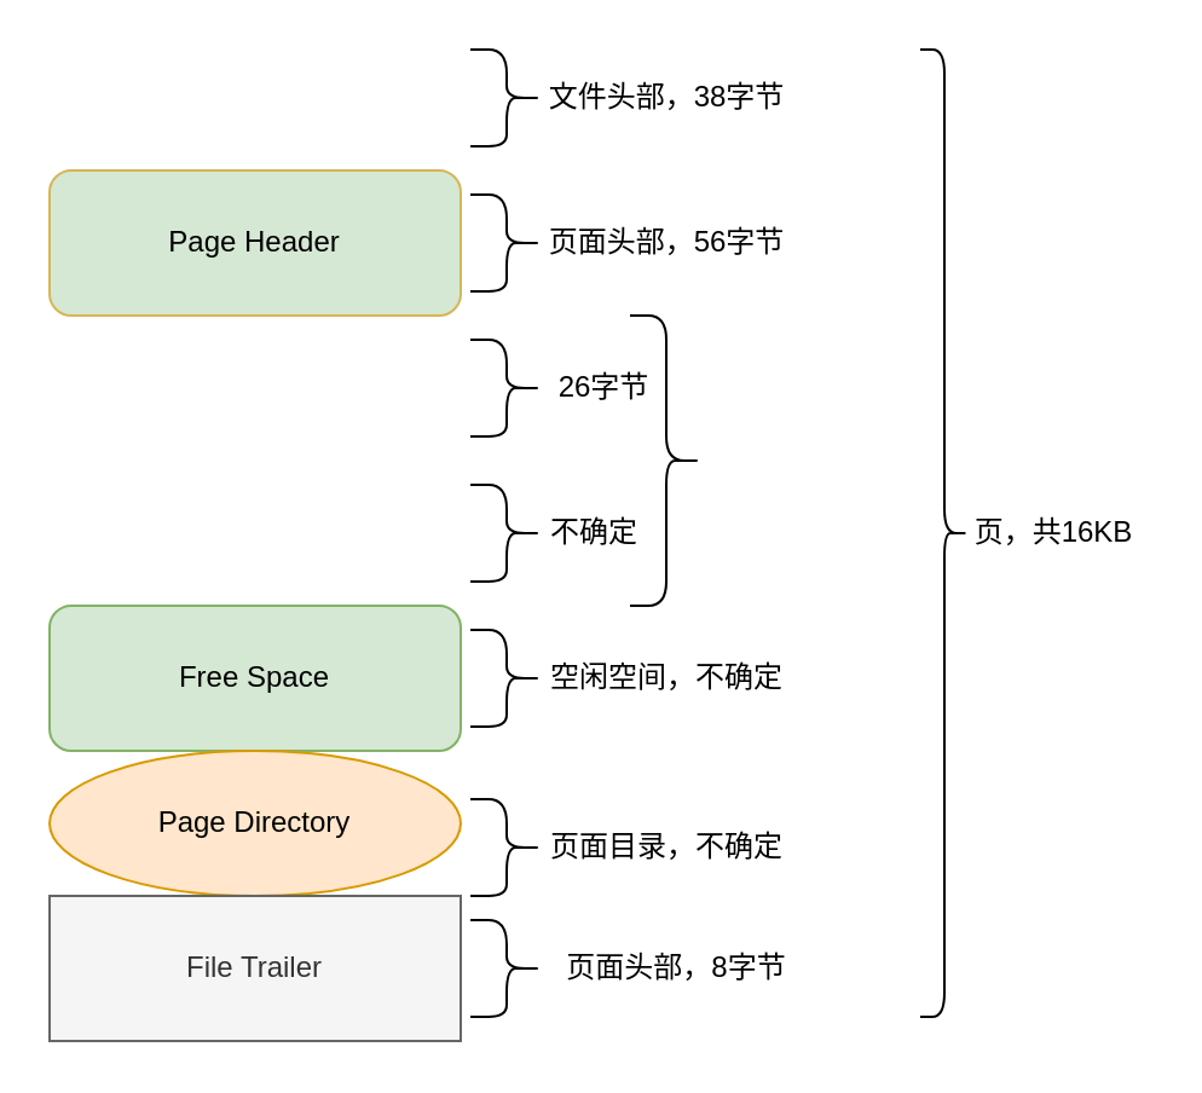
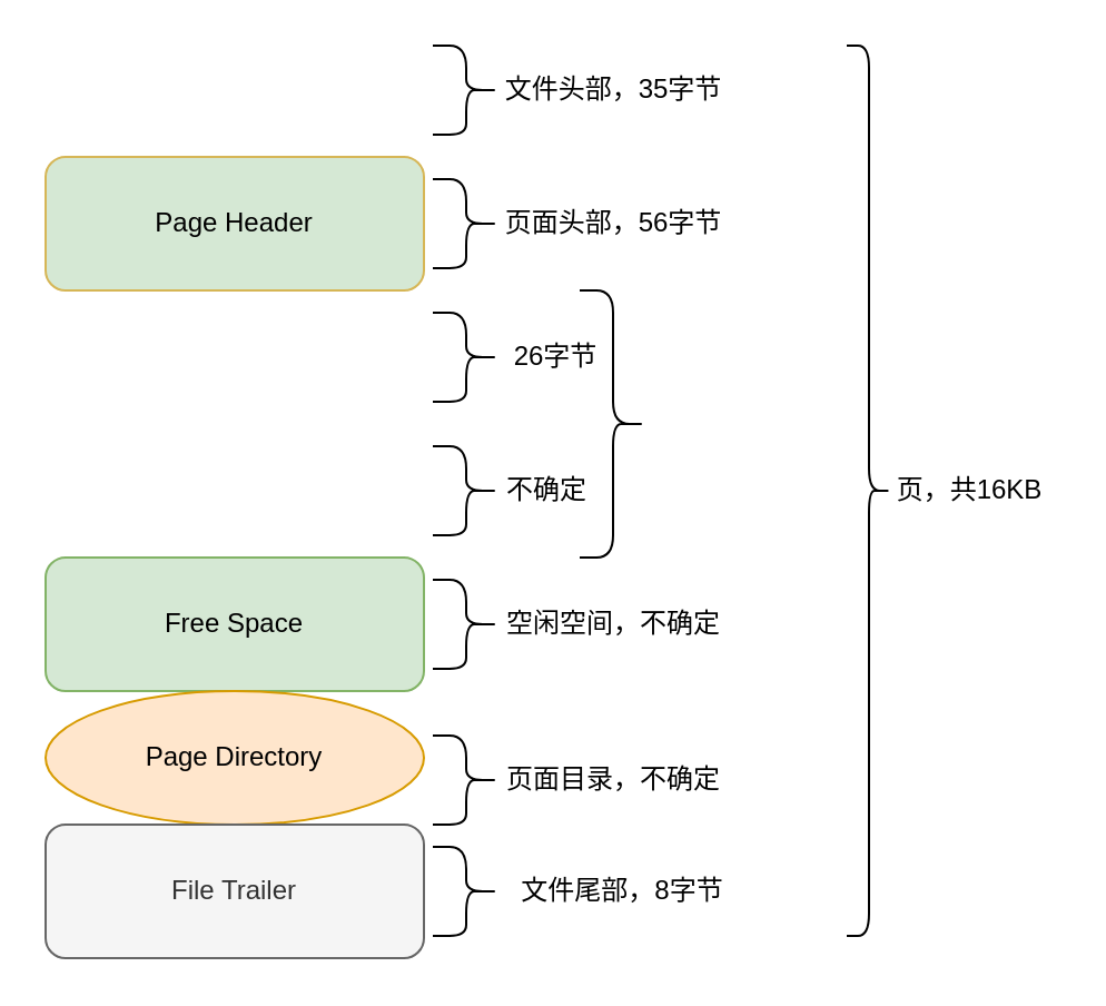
  <mxCell id="0" />
  <mxCell id="1" parent="0" />
  <mxCell id="2" value="Page Header" style="rounded=1;whiteSpace=wrap;html=1;fillColor=#d5e8d4;strokeColor=#d6b656;" parent="1" vertex="1"><mxGeometry x="20" y="70" width="170" height="60" as="geometry" /></mxCell>
- <mxCell id="3" value="&lt;font style=&quot;vertical-align: inherit&quot;&gt;&lt;font style=&quot;vertical-align: inherit&quot;&gt;&lt;font style=&quot;vertical-align: inherit&quot;&gt;&lt;font style=&quot;vertical-align: inherit&quot;&gt;文件头部，38字节&lt;/font&gt;&lt;/font&gt;&lt;/font&gt;&lt;/font&gt;" style="text;html=1;align=center;verticalAlign=middle;resizable=0;points=[];autosize=1;strokeColor=none;fillColor=none;rounded=1;" parent="1" vertex="1"><mxGeometry x="220" y="30" width="110" height="20" as="geometry" /></mxCell>
+ <mxCell id="3" value="&lt;font style=&quot;vertical-align: inherit&quot;&gt;&lt;font style=&quot;vertical-align: inherit&quot;&gt;&lt;font style=&quot;vertical-align: inherit&quot;&gt;&lt;font style=&quot;vertical-align: inherit&quot;&gt;文件头部，35字节&lt;/font&gt;&lt;/font&gt;&lt;/font&gt;&lt;/font&gt;" style="text;html=1;align=center;verticalAlign=middle;resizable=0;points=[];autosize=1;strokeColor=none;fillColor=none;rounded=1;" parent="1" vertex="1"><mxGeometry x="220" y="30" width="110" height="20" as="geometry" /></mxCell>
  <mxCell id="4" value="" style="shape=curlyBracket;whiteSpace=wrap;html=1;rounded=1;flipH=1;size=0.5;" parent="1" vertex="1"><mxGeometry x="194" y="20" width="30" height="40" as="geometry" /></mxCell>
  <mxCell id="5" value="&lt;font style=&quot;vertical-align: inherit&quot;&gt;&lt;font style=&quot;vertical-align: inherit&quot;&gt;&lt;font style=&quot;vertical-align: inherit&quot;&gt;&lt;font style=&quot;vertical-align: inherit&quot;&gt;页面头部，56字节&lt;/font&gt;&lt;/font&gt;&lt;/font&gt;&lt;/font&gt;" style="text;html=1;align=center;verticalAlign=middle;resizable=0;points=[];autosize=1;strokeColor=none;fillColor=none;rounded=1;" parent="1" vertex="1"><mxGeometry x="220" y="90" width="110" height="20" as="geometry" /></mxCell>
  <mxCell id="6" value="" style="shape=curlyBracket;whiteSpace=wrap;html=1;rounded=1;flipH=1;size=0.5;" parent="1" vertex="1"><mxGeometry x="194" y="80" width="30" height="40" as="geometry" /></mxCell>
  <mxCell id="7" value="Free Space" style="rounded=1;whiteSpace=wrap;html=1;fillColor=#d5e8d4;strokeColor=#82b366;" parent="1" vertex="1"><mxGeometry x="20" y="250" width="170" height="60" as="geometry" /></mxCell>
  <mxCell id="8" value="Page Directory" style="ellipse;whiteSpace=wrap;html=1;fillColor=#ffe6cc;strokeColor=#d79b00;" parent="1" vertex="1"><mxGeometry x="20" y="310" width="170" height="60" as="geometry" /></mxCell>
- <mxCell id="9" value="File Trailer" style="whiteSpace=wrap;html=1;fillColor=#f5f5f5;fontColor=#333333;strokeColor=#666666;rounded=0;" parent="1" vertex="1"><mxGeometry x="20" y="370" width="170" height="60" as="geometry" /></mxCell>
+ <mxCell id="9" value="File Trailer" style="rounded=1;whiteSpace=wrap;html=1;fillColor=#f5f5f5;fontColor=#333333;strokeColor=#666666;" parent="1" vertex="1"><mxGeometry x="20" y="370" width="170" height="60" as="geometry" /></mxCell>
  <mxCell id="10" value="" style="shape=curlyBracket;whiteSpace=wrap;html=1;rounded=1;flipH=1;size=0.5;" parent="1" vertex="1"><mxGeometry x="260" y="130" width="30" height="120" as="geometry" /></mxCell>
  <mxCell id="11" value="" style="shape=curlyBracket;whiteSpace=wrap;html=1;rounded=1;flipH=1;size=0.5;" parent="1" vertex="1"><mxGeometry x="194" y="260" width="30" height="40" as="geometry" /></mxCell>
  <mxCell id="12" value="空闲空间，不确定" style="text;html=1;align=center;verticalAlign=middle;resizable=0;points=[];autosize=1;strokeColor=none;fillColor=none;rounded=1;" parent="1" vertex="1"><mxGeometry x="220" y="270" width="110" height="20" as="geometry" /></mxCell>
  <mxCell id="13" value="" style="shape=curlyBracket;whiteSpace=wrap;html=1;rounded=1;flipH=1;size=0.5;" parent="1" vertex="1"><mxGeometry x="194" y="330" width="30" height="40" as="geometry" /></mxCell>
  <mxCell id="14" value="页面目录，不确定" style="text;html=1;align=center;verticalAlign=middle;resizable=0;points=[];autosize=1;strokeColor=none;fillColor=none;rounded=1;" parent="1" vertex="1"><mxGeometry x="220" y="340" width="110" height="20" as="geometry" /></mxCell>
  <mxCell id="15" value="" style="shape=curlyBracket;whiteSpace=wrap;html=1;rounded=1;flipH=1;size=0.5;" parent="1" vertex="1"><mxGeometry x="194" y="380" width="30" height="40" as="geometry" /></mxCell>
- <mxCell id="16" value="页面头部，8字节" style="text;html=1;align=center;verticalAlign=middle;resizable=0;points=[];autosize=1;strokeColor=none;fillColor=none;rounded=1;" parent="1" vertex="1"><mxGeometry x="224" y="390" width="110" height="20" as="geometry" /></mxCell>
+ <mxCell id="16" value="文件尾部，8字节" style="text;html=1;align=center;verticalAlign=middle;resizable=0;points=[];autosize=1;strokeColor=none;fillColor=none;rounded=1;" parent="1" vertex="1"><mxGeometry x="224" y="390" width="110" height="20" as="geometry" /></mxCell>
  <mxCell id="17" value="" style="shape=curlyBracket;whiteSpace=wrap;html=1;rounded=1;flipH=1;" parent="1" vertex="1"><mxGeometry x="380" y="20" width="20" height="400" as="geometry" /></mxCell>
  <mxCell id="18" value="页，共16KB" style="text;html=1;align=center;verticalAlign=middle;resizable=0;points=[];autosize=1;strokeColor=none;fillColor=none;rounded=1;" parent="1" vertex="1"><mxGeometry x="395" y="210" width="80" height="20" as="geometry" /></mxCell>
  <mxCell id="19" value="" style="shape=curlyBracket;whiteSpace=wrap;html=1;rounded=1;flipH=1;size=0.5;" parent="1" vertex="1"><mxGeometry x="194" y="140" width="30" height="40" as="geometry" /></mxCell>
  <mxCell id="20" value="26字节" style="text;html=1;align=center;verticalAlign=middle;resizable=0;points=[];autosize=1;strokeColor=none;fillColor=none;rounded=1;" parent="1" vertex="1"><mxGeometry x="224" y="150" width="50" height="20" as="geometry" /></mxCell>
  <mxCell id="21" value="" style="shape=curlyBracket;whiteSpace=wrap;html=1;rounded=1;flipH=1;size=0.5;" parent="1" vertex="1"><mxGeometry x="194" y="200" width="30" height="40" as="geometry" /></mxCell>
  <mxCell id="22" value="不确定" style="text;html=1;align=center;verticalAlign=middle;resizable=0;points=[];autosize=1;strokeColor=none;fillColor=none;rounded=1;" parent="1" vertex="1"><mxGeometry x="220" y="210" width="50" height="20" as="geometry" /></mxCell>
